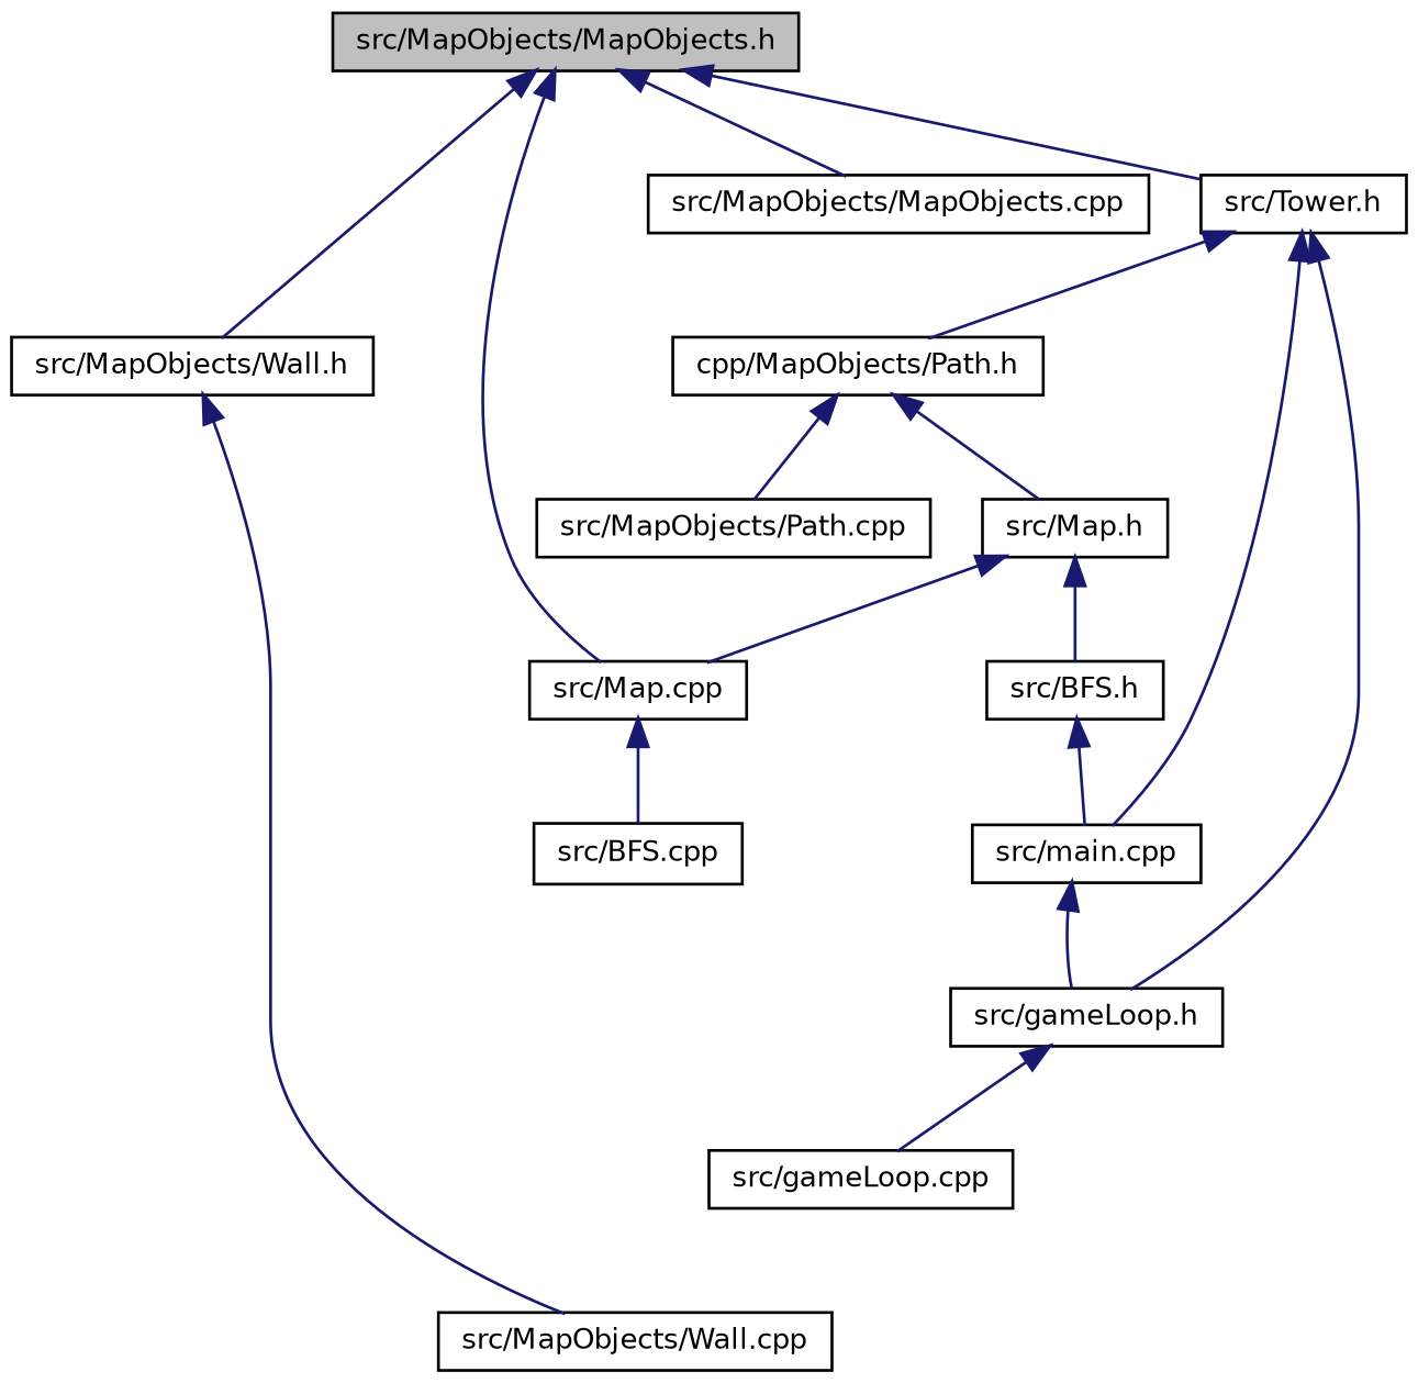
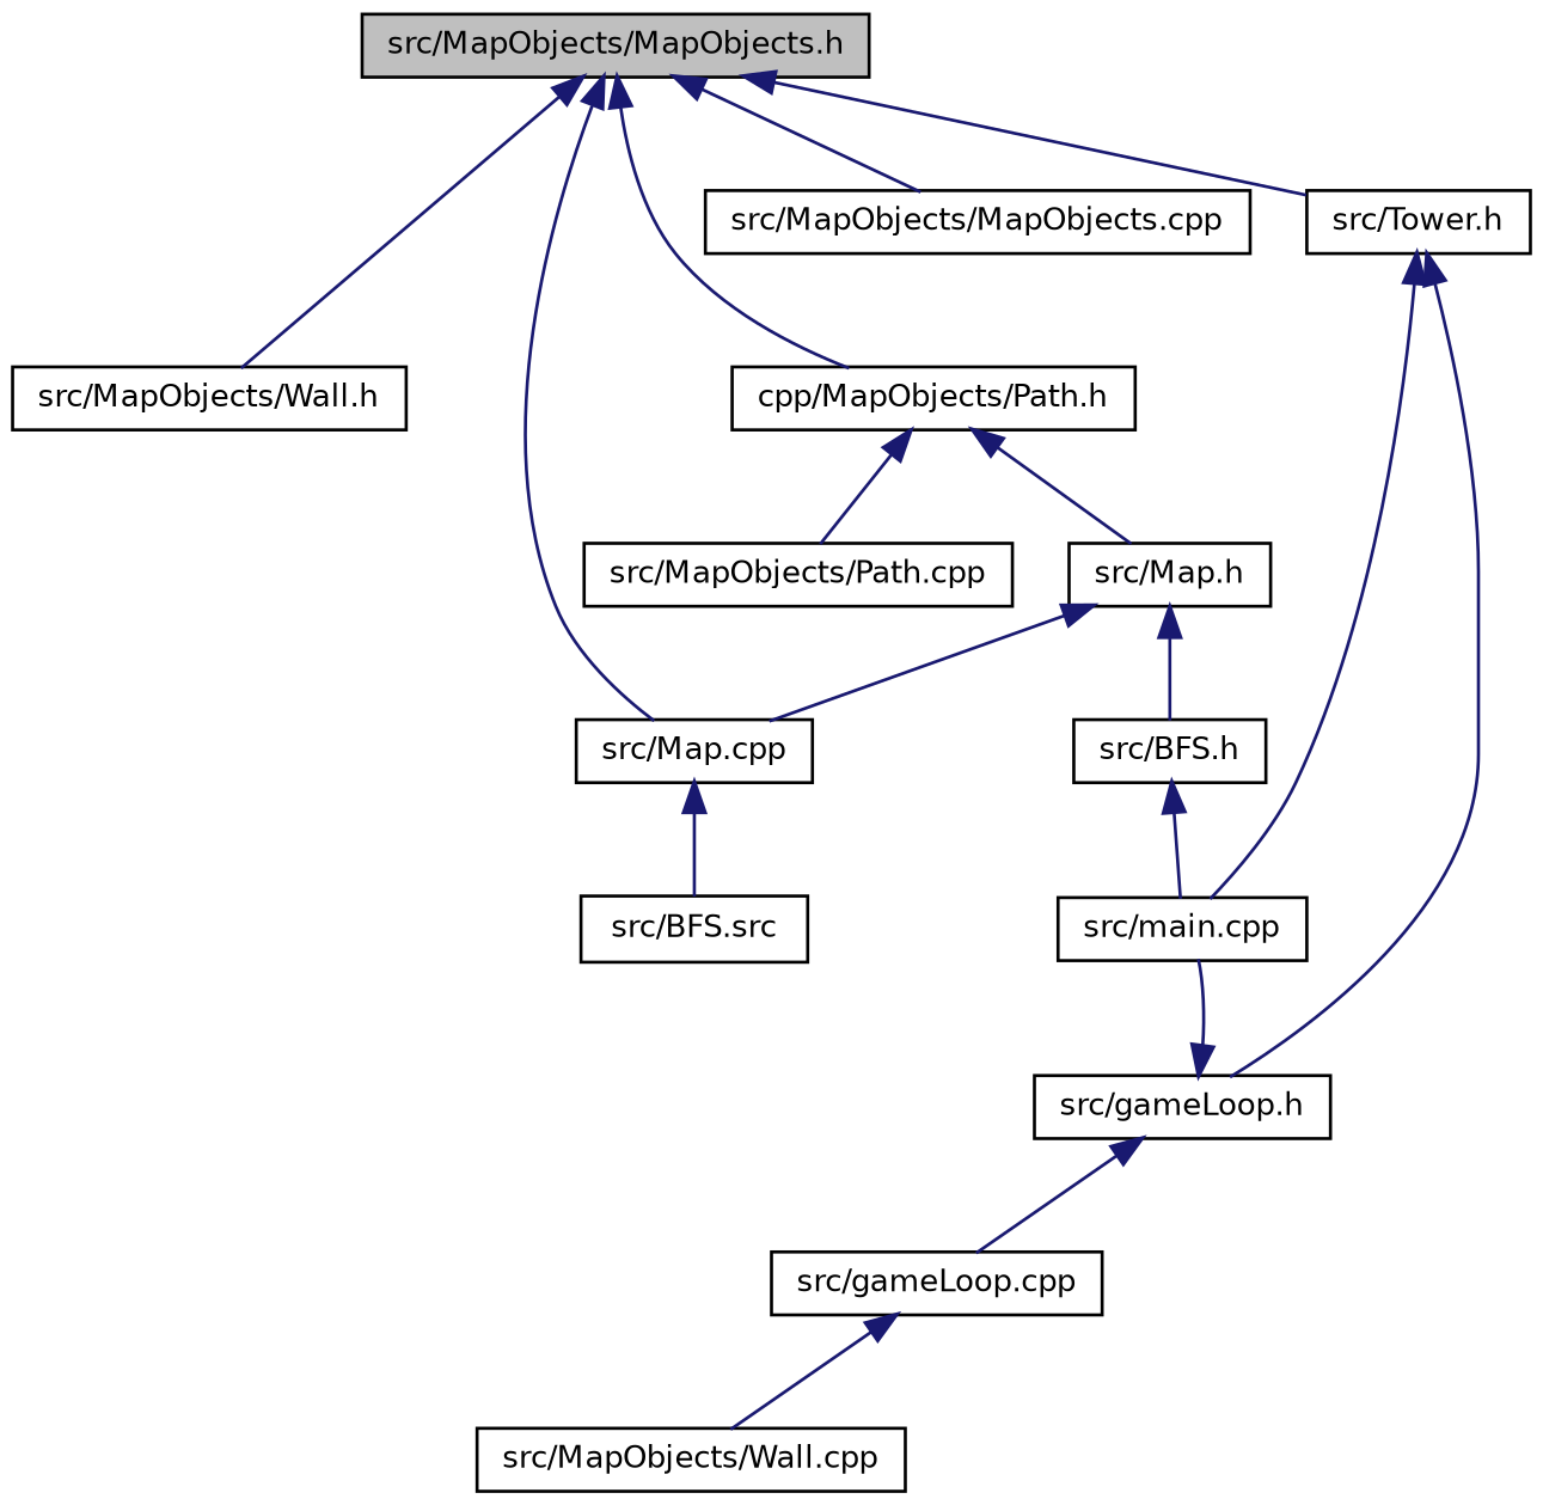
  digraph {
    node [color=black fillcolor=white fontname=Helvetica fontsize=10 shape=record style=filled]
    edge [color=midnightblue dir=back fontname=Helvetica fontsize=10 labelfontname=Helvetica labelfontsize=10 style=solid]
    n1 [fillcolor=grey75 fontcolor=black height=0.2 label="src/MapObjects/MapObjects.h" width=0.4]
    n2 [height=0.2 label="src/MapObjects/Wall.h" width=0.4]
    n3 [height=0.2 label="src/Tower.h" width=0.4]
    n4 [height=0.2 label="cpp/MapObjects/Path.h" width=0.4]
    n5 [height=0.2 label="src/MapObjects/MapObjects.cpp" width=0.4]
    n6 [height=0.2 label="src/Map.cpp" width=0.4]
    n7 [height=0.2 label="src/Map.h" width=0.4]
    n8 [height=0.2 label="src/BFS.h" width=0.4]
    n9 [height=0.2 label="src/MapObjects/Wall.cpp" width=0.4]
    n10 [height=0.2 label="src/main.cpp" width=0.4]
    n11 [height=0.2 label="src/gameLoop.h" width=0.4]
    n12 [height=0.2 label="src/MapObjects/Path.cpp" width=0.4]
-   n13 [height=0.2 label="src/BFS.cpp" width=0.4]
+   n13 [height=0.2 label="src/BFS.src" width=0.4]
    n14 [height=0.2 label="src/gameLoop.cpp" width=0.4]
    n1 -> n2
    n1 -> n3
-   n3 -> n4
+   n1 -> n4
    n1 -> n5
    n1 -> n6
-   n2 -> n9
+   n14 -> n9
    n3 -> n10
    n3 -> n11
    n4 -> n7
    n4 -> n12
    n6 -> n13
    n7 -> n6
    n7 -> n8
    n8 -> n10
-   n10 -> n11
+   n11 -> n10
    n11 -> n14
  }
